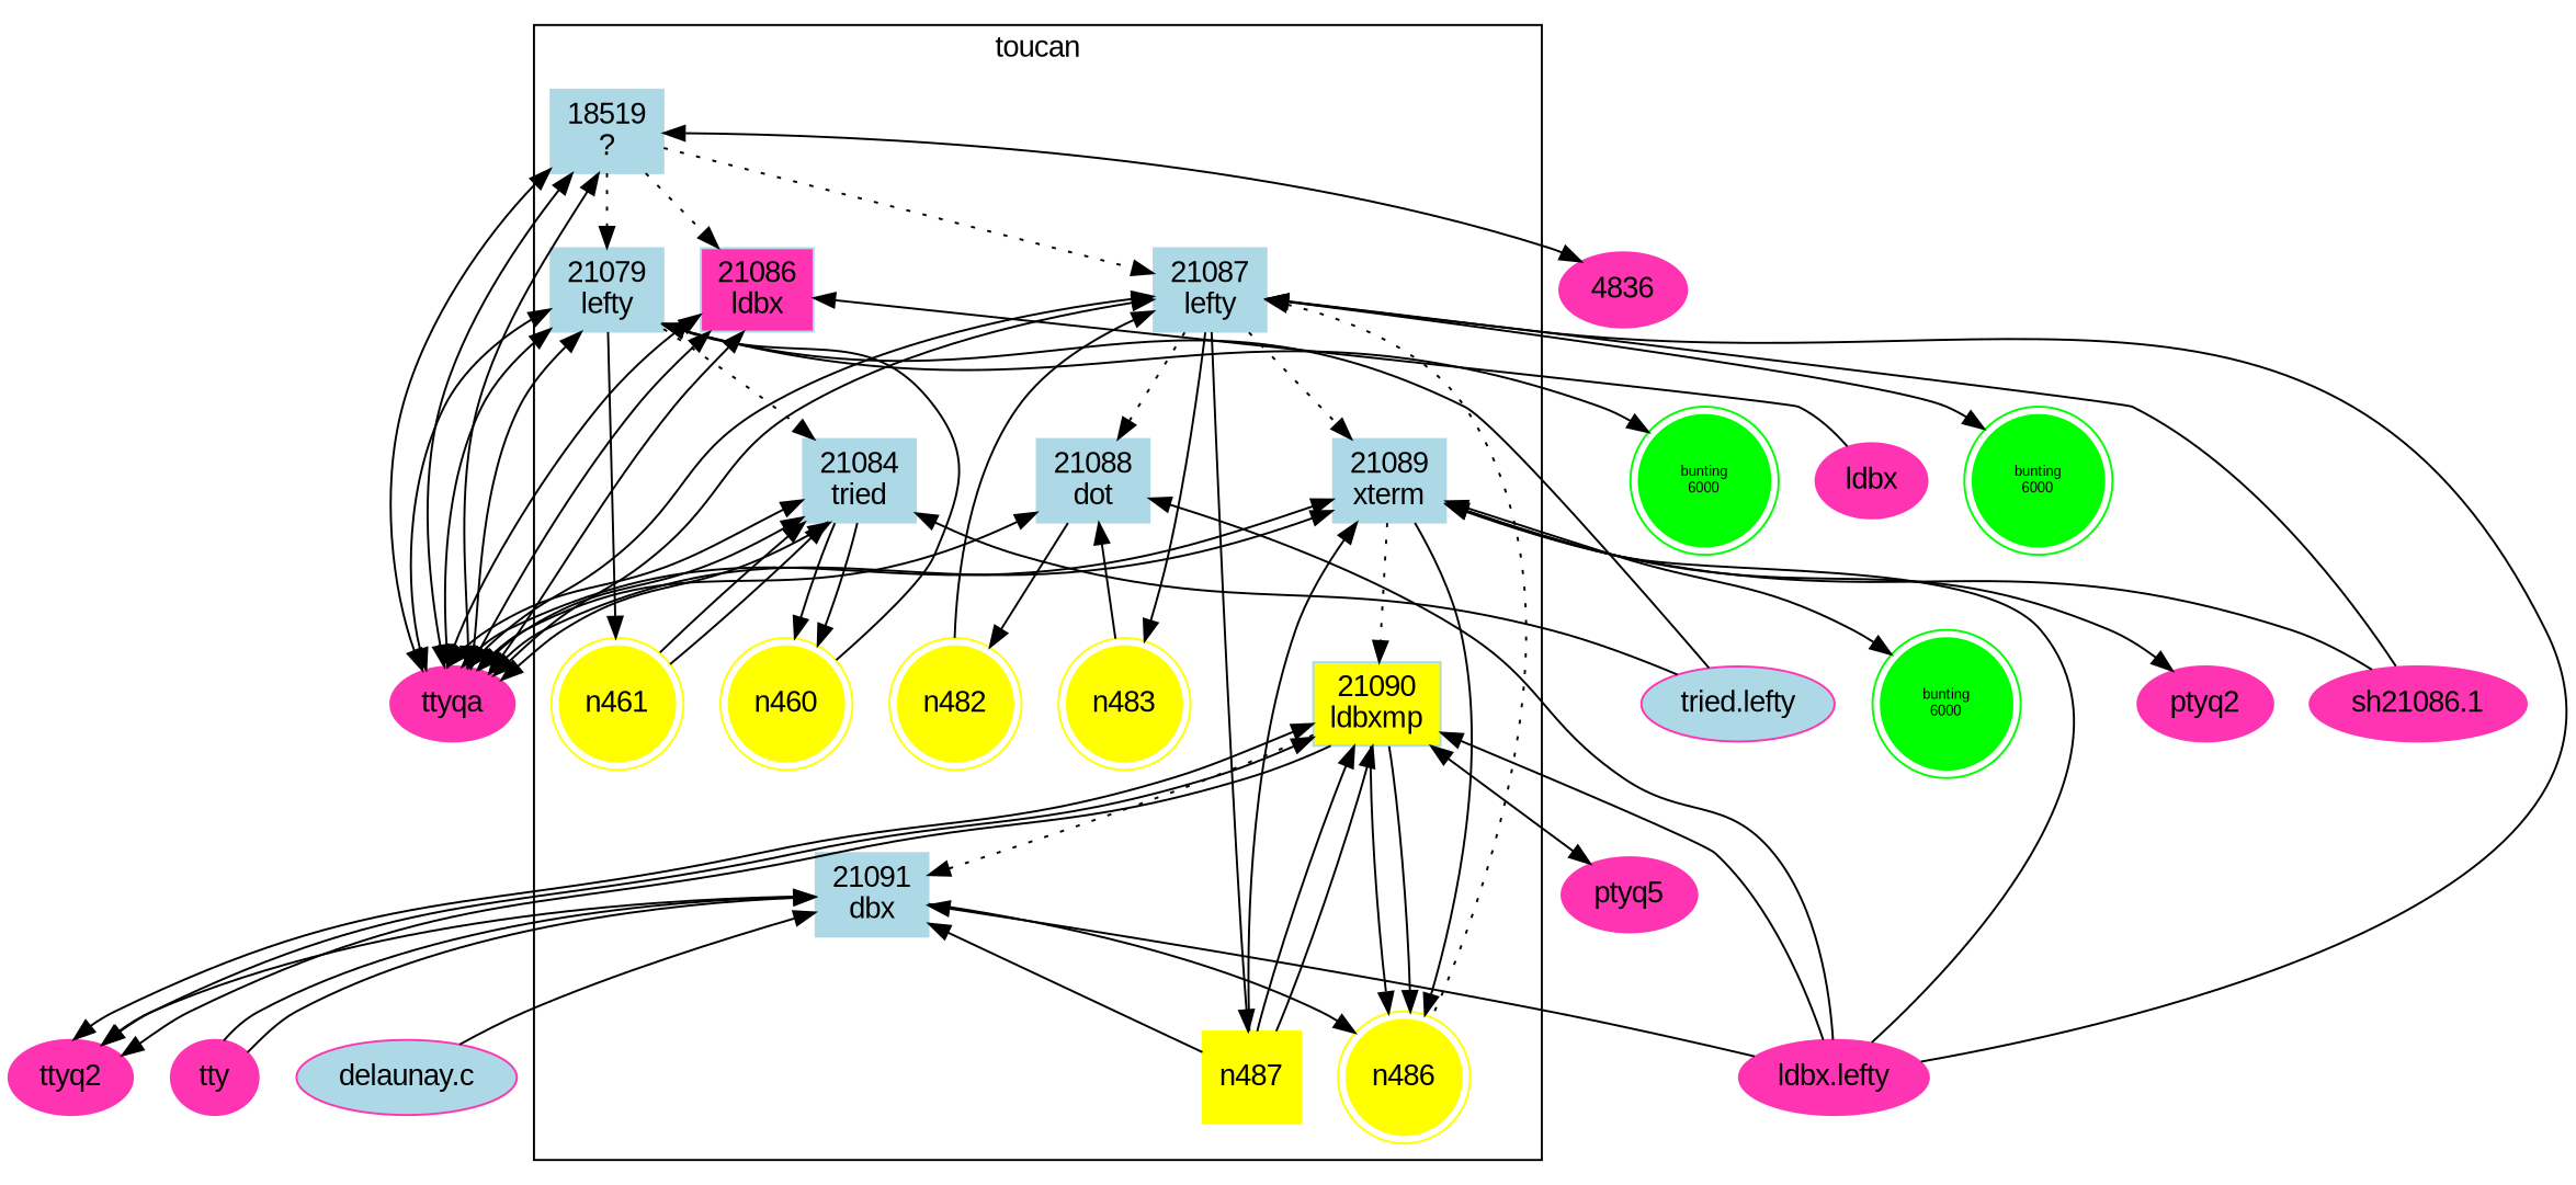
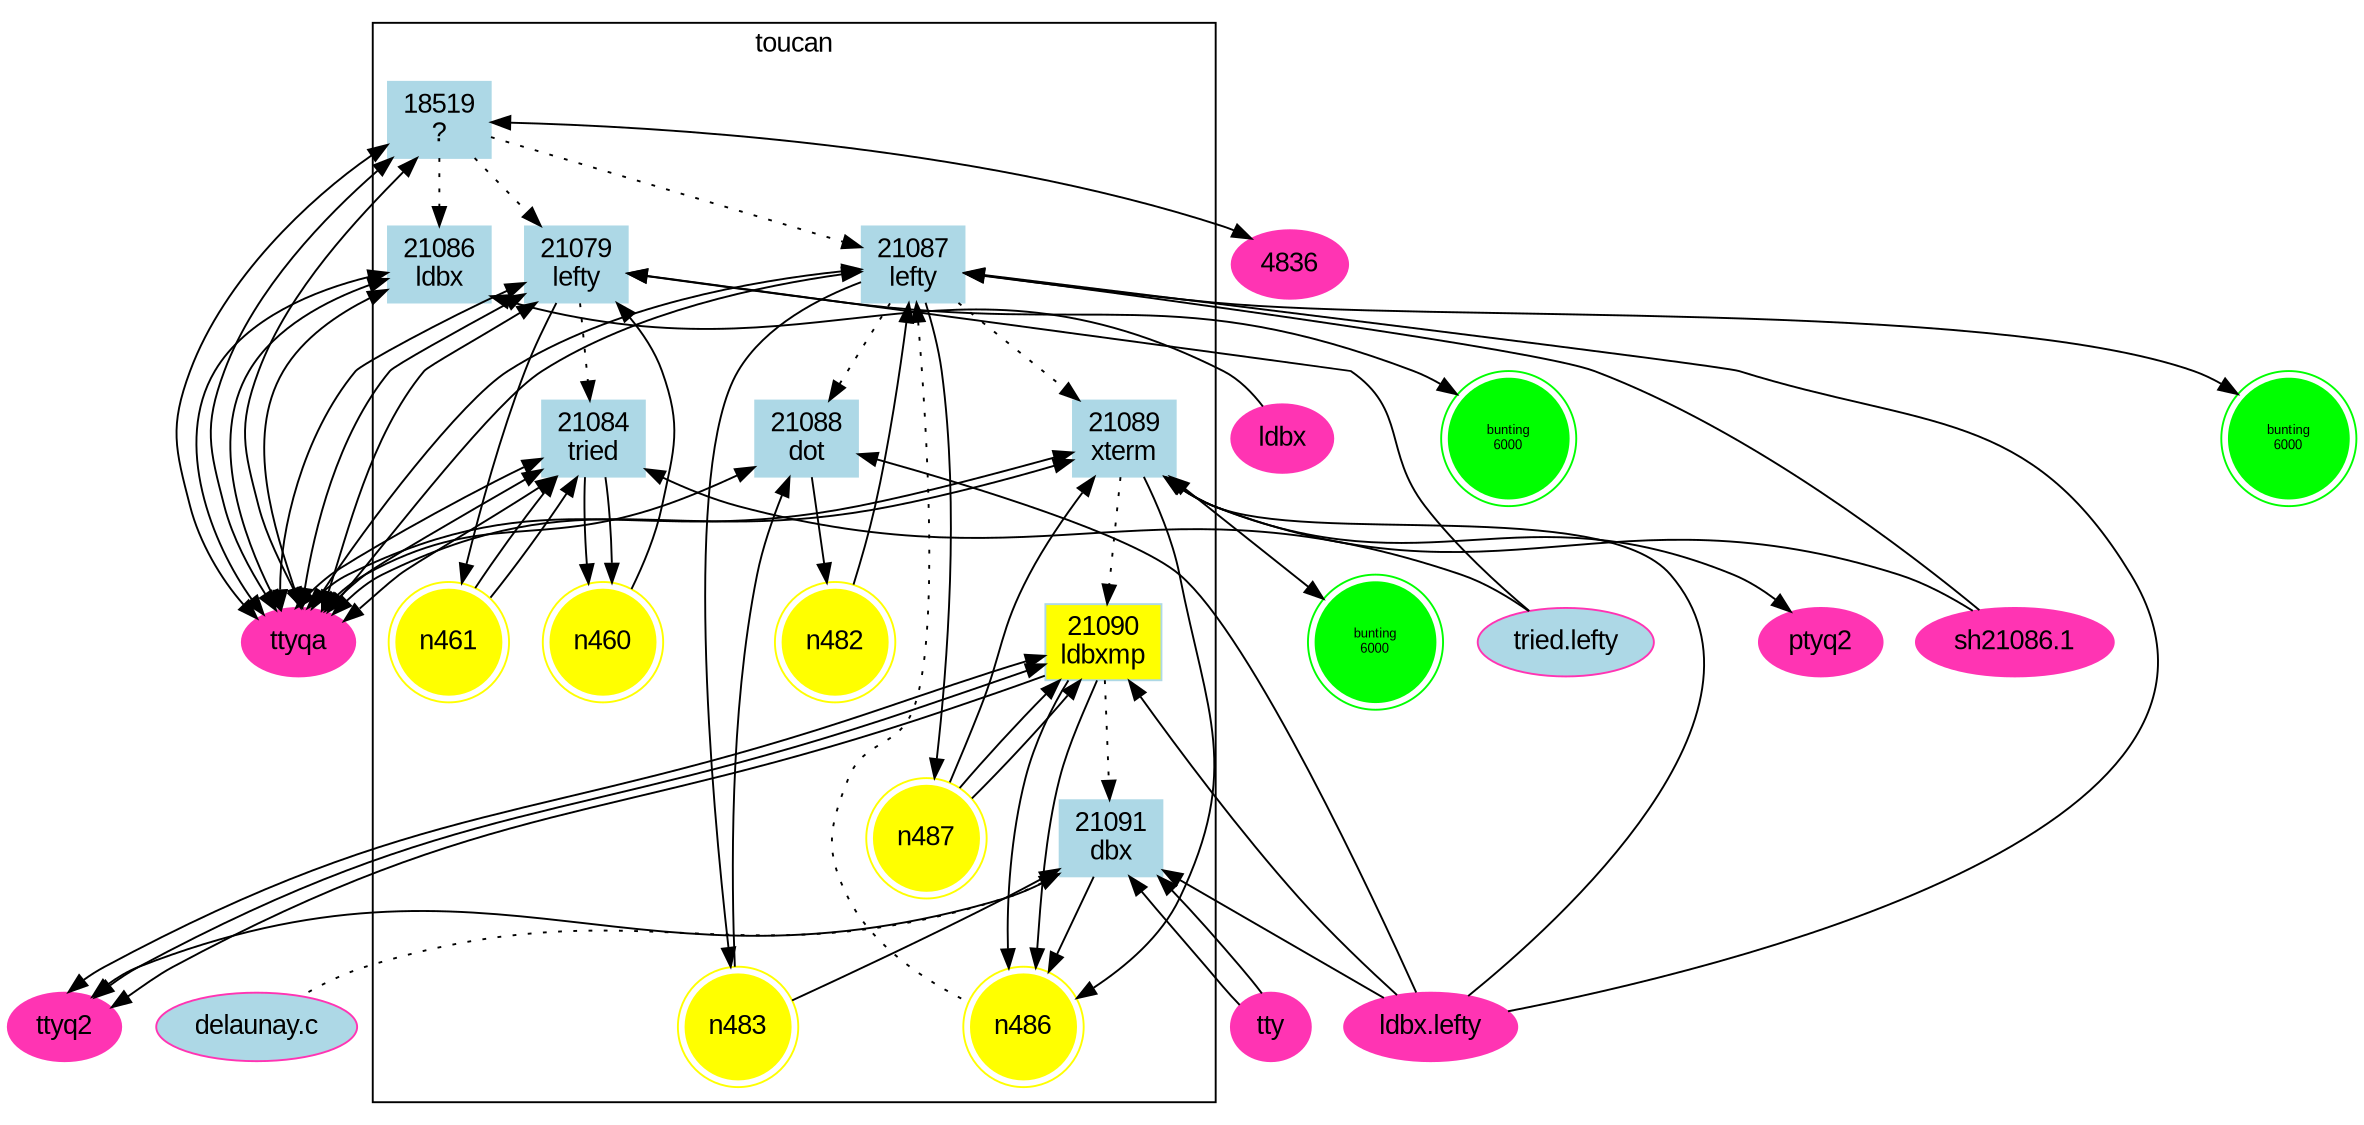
  digraph {
    color=black
    fontcolor=black
    fontname="Liberation Sans"
    fontsize=14
    node [color=maroon1 fontcolor=black fontname="Liberation Sans" fontsize=14 shape=ellipse style=filled]
    edge [color=black fontcolor=black fontname="Liberation Sans" fontsize=14 dir=both]
    n0 [color=lightblue height=0.56 label="18519\n?" shape=box width=0.67]
    n448 [color=lightblue height=0.56 label="21079\nlefty" shape=box width=0.69]
-   n464 [color=lightblue height=0.56 label="21086\nldbx" shape=box width=0.69 fillcolor=maroon1]
+   n464 [color=lightblue height=0.56 label="21086\nldbx" shape=box width=0.69]
    n460 [color=yellow height=0.61 shape=doublecircle width=0.61]
    n461 [color=yellow height=0.61 shape=doublecircle width=0.61]
    n462 [color=lightblue height=0.56 label="21084\ntried" shape=box width=0.69]
    n468 [color=lightblue height=0.56 label="21087\nlefty" shape=box width=0.69]
    n482 [color=yellow height=0.61 shape=doublecircle width=0.61]
    n483 [color=yellow height=0.61 shape=doublecircle width=0.61]
    n484 [color=lightblue height=0.56 label="21088\ndot" shape=box width=0.69]
    n486 [color=yellow height=0.61 shape=doublecircle width=0.61]
-   n487 [color=yellow height=0.61 shape=box width=0.61]
+   n487 [color=yellow height=0.61 shape=doublecircle width=0.61]
    n488 [color=lightblue height=0.56 label="21089\nxterm" shape=box width=0.69]
    n503 [color=lightblue fillcolor=yellow height=0.56 label="21090\nldbxmp" shape=box width=0.81]
    n514 [color=lightblue height=0.56 label="21091\ndbx" shape=box width=0.67]
    n1 [height=0.50 label=4836 width=0.75]
    n2 [height=0.50 label=ttyqa width=0.75]
    n449 [fillcolor=lightblue height=0.50 label="tried.lefty" width=1.14]
    n454 [color=green fontsize=7 height=0.88 label="bunting\n6000" shape=doublecircle width=0.86]
    n466 [height=0.50 label=ldbx width=0.69]
    n469 [height=0.50 label="sh21086.1" width=1.14]
    n474 [color=green fontsize=7 height=0.88 label="bunting\n6000" shape=doublecircle width=0.86]
    n479 [height=0.50 label="ldbx.lefty" width=1.11]
    n496 [color=green fontsize=7 height=0.88 label="bunting\n6000" shape=doublecircle width=0.86]
    n500 [height=0.50 label=ptyq2 width=0.81]
    n505 [height=0.50 label=ttyq2 width=0.78]
-   n512 [height=0.50 label=ptyq5 width=0.81]
    n518 [height=0.50 label=tty width=0.58]
    n526 [fillcolor=lightblue height=0.50 label="delaunay.c" width=1.17]
    subgraph cluster_1 {
      label=toucan
      n0
      n448
      n464
      n460
      n461
      n462
      n468
      n482
      n483
      n484
      n486
      n487
      n488
      n503
      n514
    }
    n0 -> n448 [style=dotted dir=""]
    n0 -> n464 [style=dotted dir=""]
    n0 -> n468 [style=dotted dir=""]
    n0 -> n1
    n0 -> n2
    n0 -> n2
    n0 -> n2
    n448 -> n460 [dir=back]
    n448 -> n461 [dir=forward]
    n448 -> n462 [style=dotted dir=""]
    n448 -> n2
    n448 -> n2
    n448 -> n2
    n448 -> n449 [dir=back]
    n448 -> n454
    n464 -> n2
    n464 -> n2
    n464 -> n2
    n464 -> n466 [dir=back]
    n462 -> n460 [dir=forward]
    n462 -> n460 [dir=forward]
    n462 -> n461 [dir=back]
    n462 -> n461 [dir=back]
    n462 -> n2
    n462 -> n2
    n462 -> n2
    n462 -> n449 [dir=back]
    n468 -> n482 [dir=back]
    n468 -> n483 [dir=forward]
    n468 -> n484 [style=dotted dir=""]
    n468 -> n486 [dir=back style=dotted]
    n468 -> n487 [dir=forward]
    n468 -> n488 [style=dotted dir=""]
    n468 -> n2
    n468 -> n2
    n468 -> n469 [dir=back]
    n468 -> n474
    n468 -> n479 [dir=back]
    n484 -> n482 [dir=forward]
    n484 -> n483 [dir=back]
    n484 -> n2
    n484 -> n479 [dir=back]
    n488 -> n486 [dir=forward]
    n488 -> n487 [dir=back]
    n488 -> n503 [style=dotted dir=""]
    n488 -> n2
    n488 -> n2
    n488 -> n469 [dir=back]
    n488 -> n479 [dir=back]
    n488 -> n496
    n488 -> n500
    n503 -> n486 [dir=forward]
    n503 -> n486 [dir=forward]
    n503 -> n487 [dir=back]
    n503 -> n487 [dir=back]
    n503 -> n514 [style=dotted dir=""]
    n503 -> n479 [dir=back]
    n503 -> n505
    n503 -> n505
    n503 -> n505 [dir=forward]
-   n503 -> n512
    n514 -> n486 [dir=forward]
-   n514 -> n487 [dir=back]
+   n514 -> n483 [dir=back]
    n514 -> n479 [dir=back]
    n514 -> n505 [dir=forward]
    n514 -> n518 [dir=back]
    n514 -> n518 [dir=back]
-   n514 -> n526 [dir=back]
+   n514 -> n526 [dir=back style=dotted]
  }
